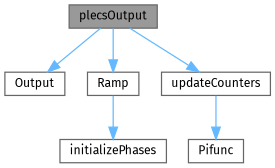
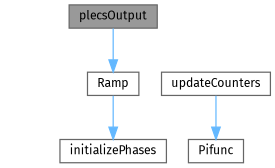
  digraph {
    fontname="Fira Sans"
    rankdir=TB
    node [color=grey40 fillcolor=white fontname="Fira Sans" fontsize=10 shape=box style=filled]
    edge [color=steelblue1 fontname="Fira Sans" fontsize=10 labelfontname=Helvetica labelfontsize=10 style=solid]
    n1 [color=gray40 fillcolor=grey60 fontcolor=black height=0.2 label=plecsOutput width=0.4]
-   n2 [height=0.2 label=Output width=0.4]
    n3 [height=0.2 label=Ramp width=0.4]
    n4 [height=0.2 label=updateCounters width=0.4]
    n5 [height=0.2 label=initializePhases width=0.4]
    n6 [height=0.2 label=Pifunc width=0.4]
-   n1 -> n2
    n1 -> n3
-   n1 -> n4
    n3 -> n5
    n4 -> n6
  }
